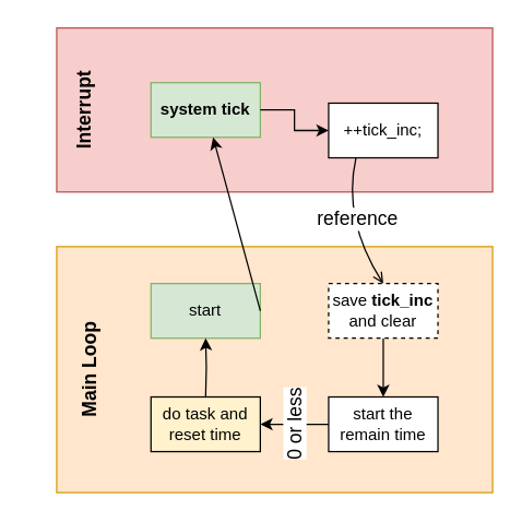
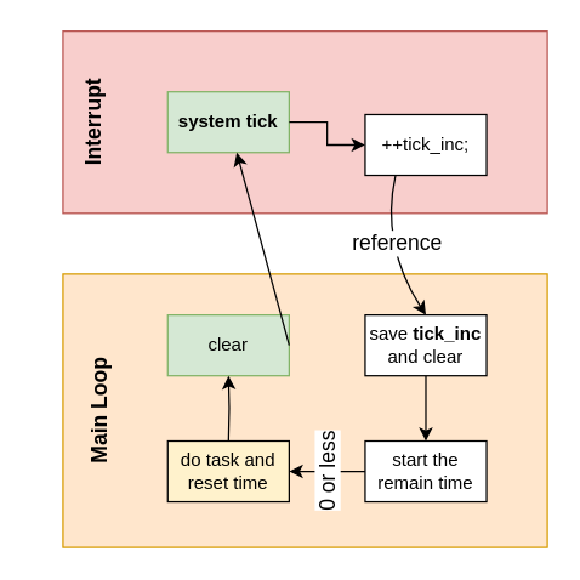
  <mxCell id="0" />
  <mxCell id="1" parent="0" />
  <mxCell id="2" value="" style="group" vertex="1" connectable="0" parent="1"><mxGeometry x="41" width="319" height="120" as="geometry" y="20" /></mxCell>
  <mxCell id="3" value="" style="rounded=0;whiteSpace=wrap;html=1;fillColor=#f8cecc;strokeColor=#b85450;" vertex="1" parent="2"><mxGeometry width="319" height="120" as="geometry" /></mxCell>
  <mxCell id="4" value="Interrupt" style="text;html=1;strokeColor=none;fillColor=none;align=center;verticalAlign=middle;whiteSpace=wrap;rounded=0;rotation=270;fontStyle=1;fontSize=14;" vertex="1" parent="2"><mxGeometry x="-11.001" y="50" width="62.374" height="20" as="geometry" /></mxCell>
  <mxCell id="5" value="&lt;b&gt;system tick&lt;br&gt;&lt;/b&gt;" style="rounded=0;whiteSpace=wrap;html=1;fillColor=#d5e8d4;strokeColor=#82b366;" vertex="1" parent="2"><mxGeometry x="69" y="40" width="80" height="40" as="geometry" /></mxCell>
  <mxCell id="6" value="++tick_inc;" style="rounded=0;whiteSpace=wrap;html=1;" vertex="1" parent="2"><mxGeometry x="199" y="55" width="80" height="40" as="geometry" /></mxCell>
  <mxCell id="7" style="edgeStyle=orthogonalEdgeStyle;rounded=0;orthogonalLoop=1;jettySize=auto;html=1;exitX=1;exitY=0.5;exitDx=0;exitDy=0;entryX=0;entryY=0.5;entryDx=0;entryDy=0;fontSize=14;" edge="1" parent="2" source="5" target="6"><mxGeometry relative="1" as="geometry" /></mxCell>
  <mxCell id="8" value="&lt;b&gt;&lt;br&gt;&lt;/b&gt;" style="rounded=0;whiteSpace=wrap;html=1;fillColor=#ffe6cc;strokeColor=#d79b00;" vertex="1" parent="1"><mxGeometry x="41" y="180" width="319" height="180" as="geometry" /></mxCell>
- <mxCell id="9" value="start" style="rounded=0;whiteSpace=wrap;html=1;fillColor=#d5e8d4;strokeColor=#82b366;" vertex="1" parent="1"><mxGeometry x="110" y="207" width="80" height="40" as="geometry" /></mxCell>
+ <mxCell id="9" value="clear" style="rounded=0;whiteSpace=wrap;html=1;fillColor=#d5e8d4;strokeColor=#82b366;" vertex="1" parent="1"><mxGeometry x="110" y="207" width="80" height="40" as="geometry" /></mxCell>
  <mxCell id="10" value="&lt;b&gt;&lt;font style=&quot;font-size: 14px&quot;&gt;Main Loop&lt;/font&gt;&lt;br&gt;&lt;/b&gt;" style="text;html=1;strokeColor=none;fillColor=none;align=center;verticalAlign=middle;whiteSpace=wrap;rounded=0;fontSize=14;rotation=270;" vertex="1" parent="1"><mxGeometry x="20" y="260" width="90" height="20" as="geometry" /></mxCell>
- <mxCell id="11" value="" style="curved=1;endArrow=open;html=1;fontSize=14;exitX=0.25;exitY=1;exitDx=0;exitDy=0;entryX=0.5;entryY=0;entryDx=0;entryDy=0;" edge="1" parent="1" source="6" target="17"><mxGeometry width="50" height="50" relative="1" as="geometry"><mxPoint x="280" y="280" as="sourcePoint" /><mxPoint x="270" y="207" as="targetPoint" /><Array as="points"><mxPoint x="250" y="160" /></Array></mxGeometry></mxCell>
+ <mxCell id="11" value="" style="curved=1;endArrow=classic;html=1;fontSize=14;exitX=0.25;exitY=1;exitDx=0;exitDy=0;entryX=0.5;entryY=0;entryDx=0;entryDy=0;" edge="1" parent="1" source="6" target="17"><mxGeometry width="50" height="50" relative="1" as="geometry"><mxPoint x="280" y="280" as="sourcePoint" /><mxPoint x="270" y="207" as="targetPoint" /><Array as="points"><mxPoint x="250" y="160" /></Array></mxGeometry></mxCell>
  <mxCell id="12" value="reference" style="edgeLabel;html=1;align=center;verticalAlign=middle;resizable=0;points=[];fontSize=14;" vertex="1" connectable="0" parent="11"><mxGeometry x="-0.002" y="5" relative="1" as="geometry"><mxPoint x="3.87" y="-2.41" as="offset" /></mxGeometry></mxCell>
  <mxCell id="13" value="" style="endArrow=classic;html=1;fontSize=14;exitX=1;exitY=0.5;exitDx=0;exitDy=0;" edge="1" parent="1" source="9" target="5"><mxGeometry width="50" height="50" relative="1" as="geometry"><mxPoint x="250" y="280" as="sourcePoint" /><mxPoint x="230" y="227" as="targetPoint" /></mxGeometry></mxCell>
  <mxCell id="14" value="do task and reset time" style="rounded=0;whiteSpace=wrap;html=1;fillColor=#fff2cc;" vertex="1" parent="1"><mxGeometry x="110" y="290" width="80" height="40" as="geometry" /></mxCell>
  <mxCell id="15" style="edgeStyle=orthogonalEdgeStyle;rounded=0;orthogonalLoop=1;jettySize=auto;html=1;exitX=0.5;exitY=0;exitDx=0;exitDy=0;fontSize=14;" edge="1" parent="1" target="9"><mxGeometry relative="1" as="geometry"><mxPoint x="150" y="290" as="sourcePoint" /></mxGeometry></mxCell>
  <mxCell id="16" style="edgeStyle=orthogonalEdgeStyle;rounded=0;orthogonalLoop=1;jettySize=auto;html=1;exitX=0.5;exitY=1;exitDx=0;exitDy=0;entryX=0.5;entryY=0;entryDx=0;entryDy=0;fontSize=14;" edge="1" parent="1" source="17" target="18"><mxGeometry relative="1" as="geometry" /></mxCell>
- <mxCell id="17" value="save &lt;b&gt;tick_inc&lt;/b&gt;&lt;br&gt;and clear" style="rounded=0;whiteSpace=wrap;html=1;dashed=1;" vertex="1" parent="1"><mxGeometry x="240" y="207" width="80" height="40" as="geometry" /></mxCell>
+ <mxCell id="17" value="save &lt;b&gt;tick_inc&lt;/b&gt;&lt;br&gt;and clear" style="rounded=0;whiteSpace=wrap;html=1;" vertex="1" parent="1"><mxGeometry x="240" y="207" width="80" height="40" as="geometry" /></mxCell>
  <mxCell id="18" value="start the remain time" style="rounded=0;whiteSpace=wrap;html=1;" vertex="1" parent="1"><mxGeometry x="240" y="290" width="80" height="40" as="geometry" /></mxCell>
  <mxCell id="19" value="" style="endArrow=classic;html=1;fontSize=14;exitX=0;exitY=0.5;exitDx=0;exitDy=0;entryX=1;entryY=0.5;entryDx=0;entryDy=0;" edge="1" parent="1" source="18" target="14"><mxGeometry width="50" height="50" relative="1" as="geometry"><mxPoint x="420" y="270" as="sourcePoint" /><mxPoint x="420" y="313" as="targetPoint" /></mxGeometry></mxCell>
  <mxCell id="20" value="0 or less" style="edgeLabel;html=1;align=center;verticalAlign=middle;resizable=0;points=[];fontSize=14;labelBackgroundColor=#FFFFFF;rotation=270;" vertex="1" connectable="0" parent="19"><mxGeometry x="-0.382" relative="1" as="geometry"><mxPoint x="-10.67" y="1" as="offset" /></mxGeometry></mxCell>
